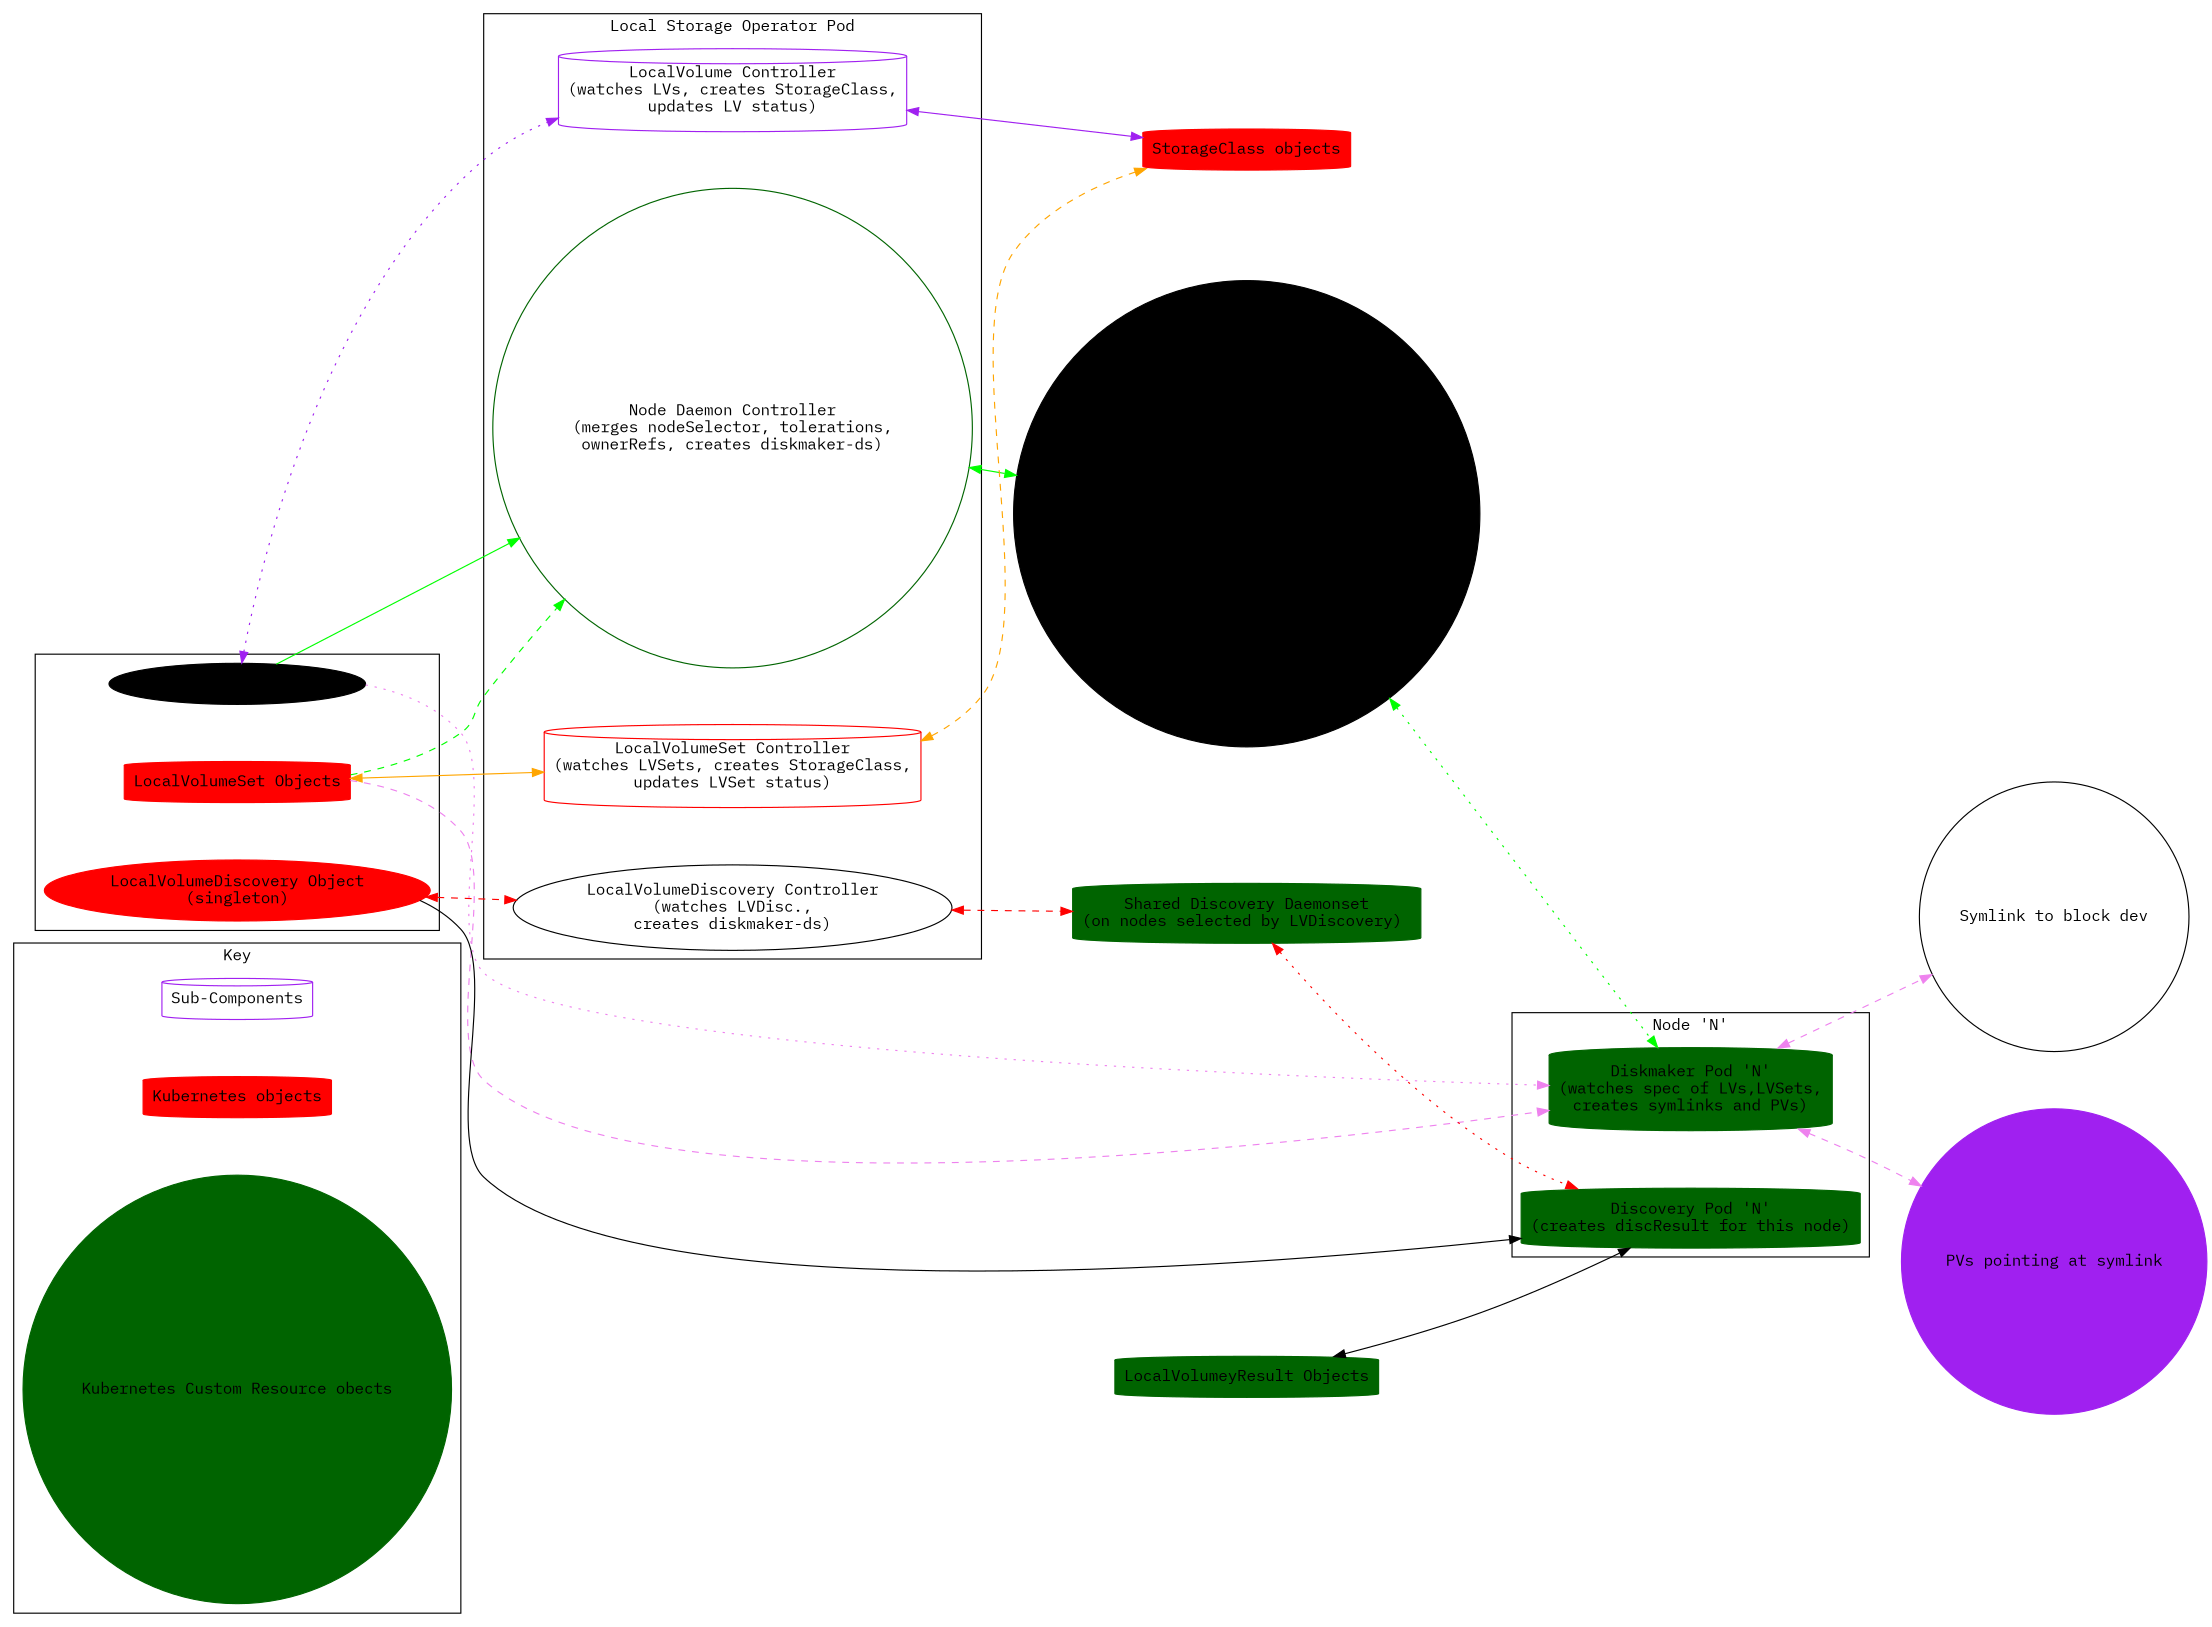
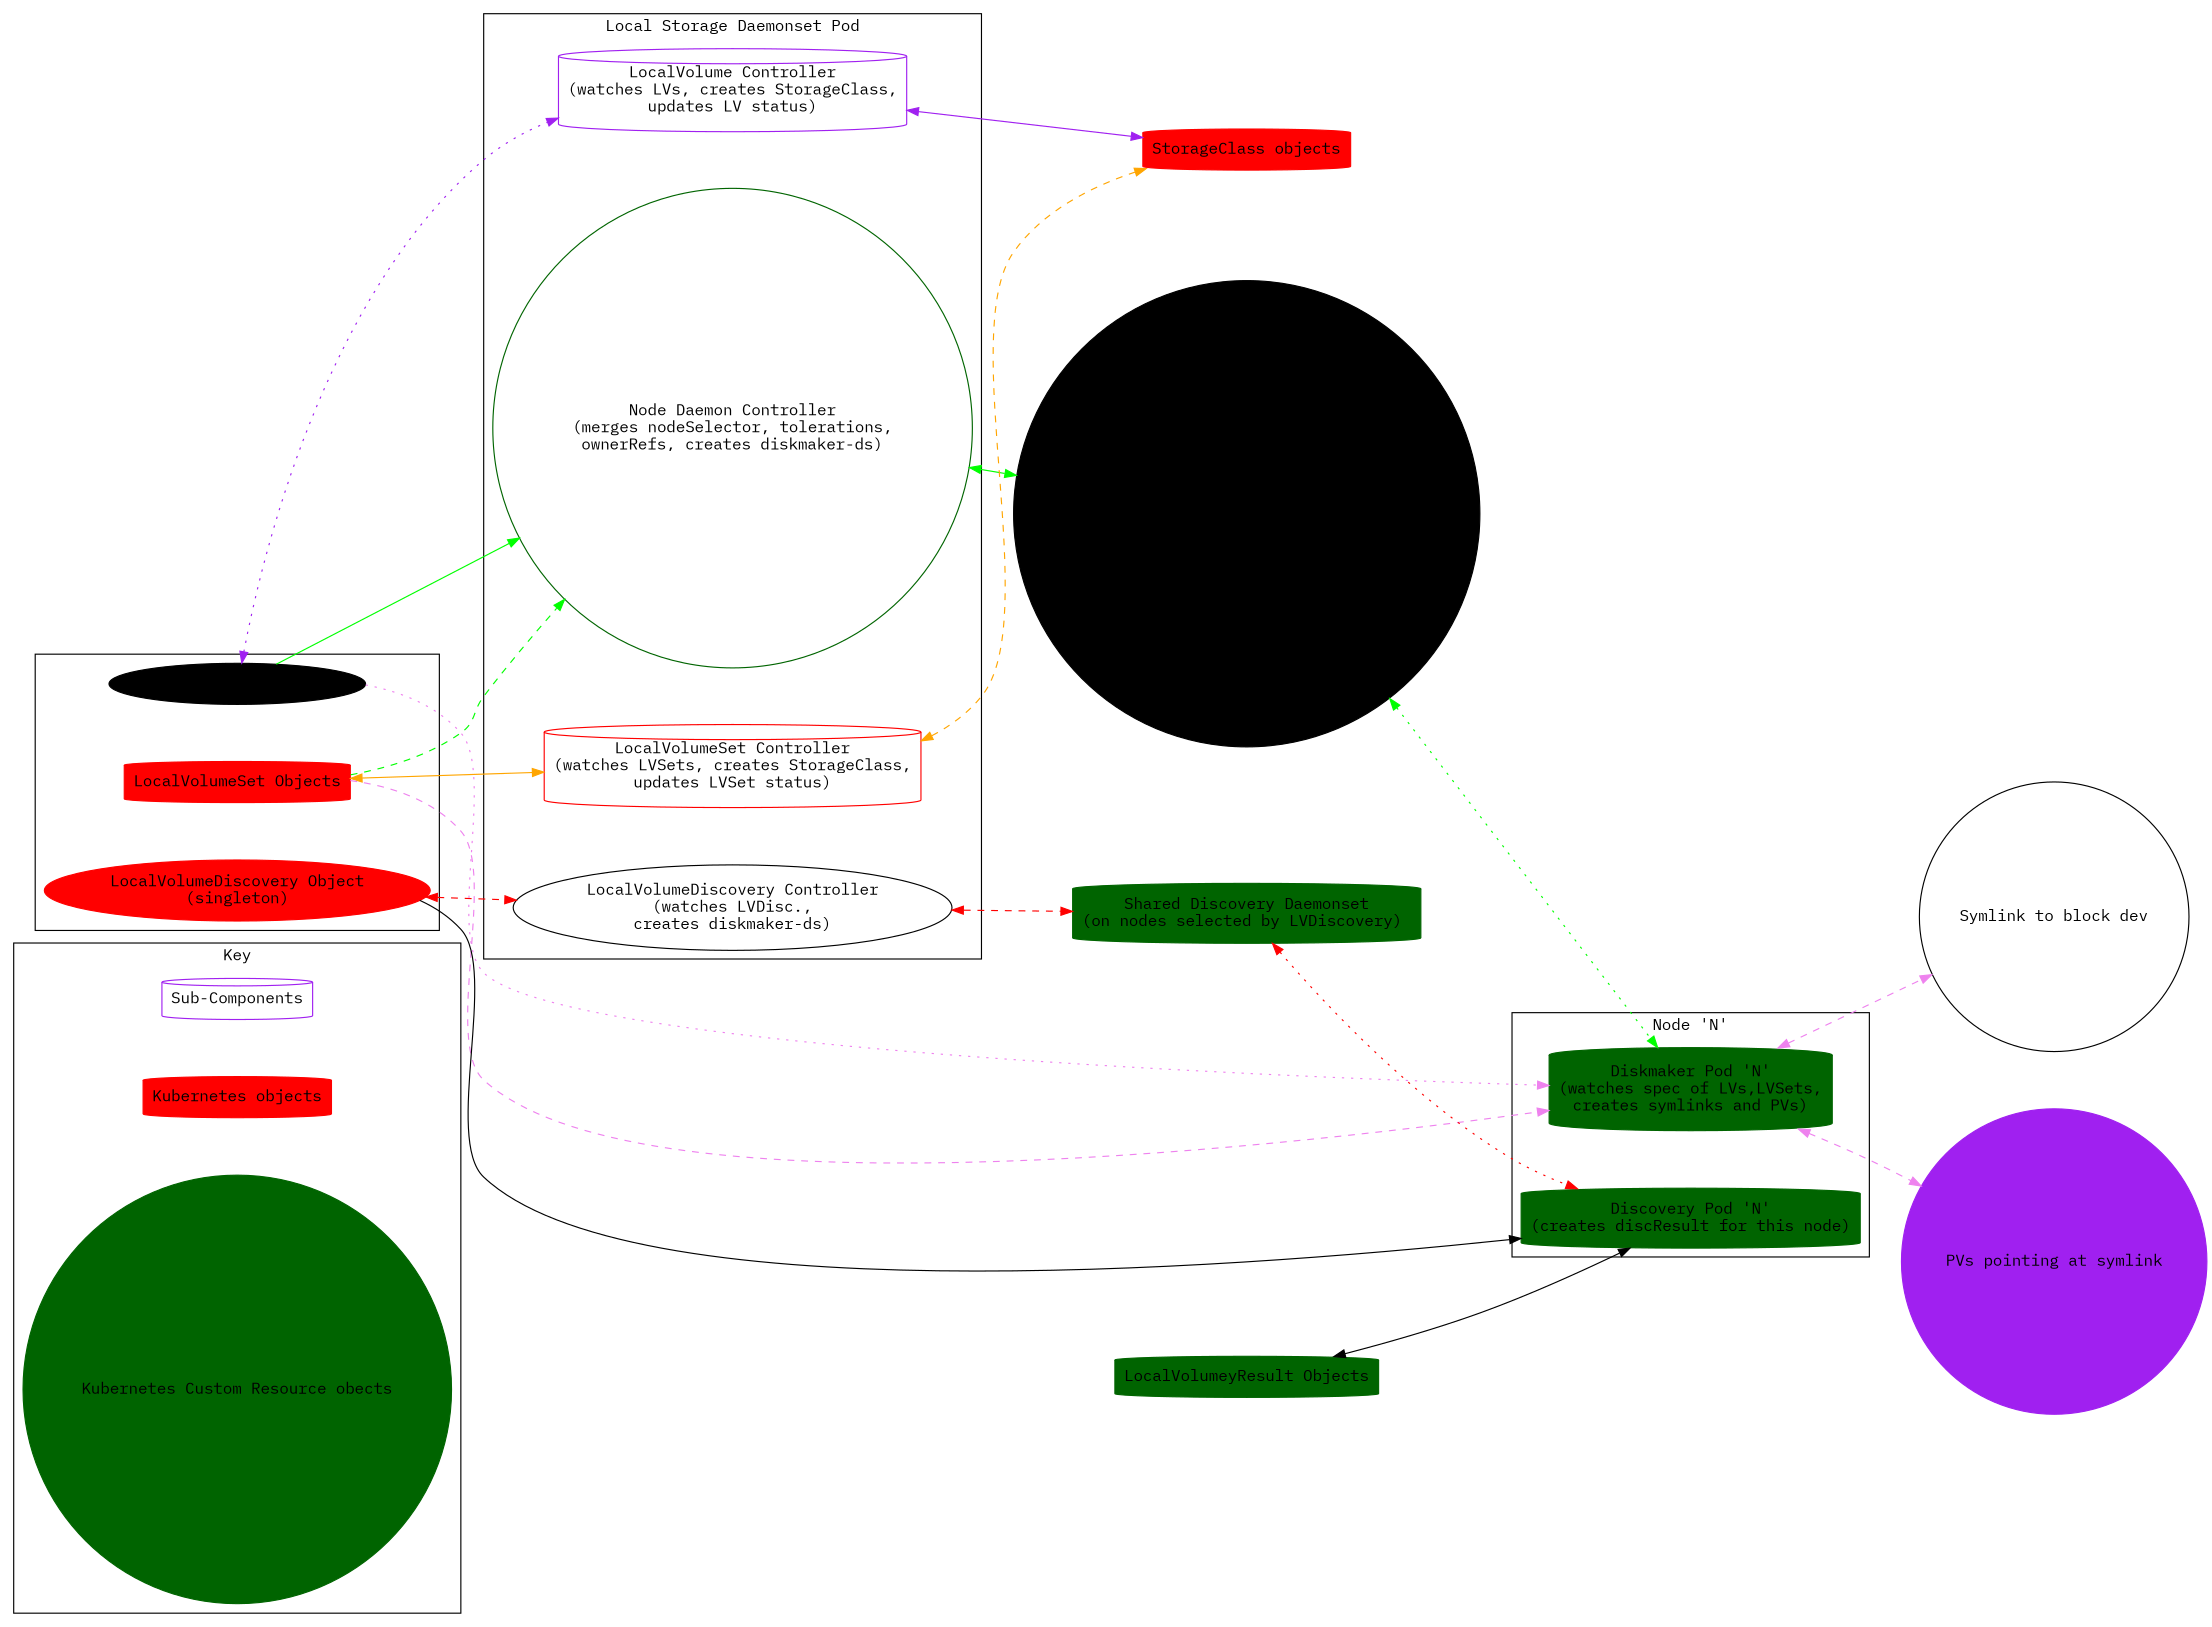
  digraph {
    fontname="IBM Plex Mono"
    nodesep=0.7
    rankdir=LR
    node [color=darkgreen shape=cylinder fontname="IBM Plex Mono" style=filled]
    edge [color=green dir=both style=dashed fontname="IBM Plex Mono"]
    n1 [label="Sub-Components" color=purple style=""]
    n2 [color=red label="Kubernetes objects"]
    n3 [label="Kubernetes Custom Resource obects" shape=circle]
    n4 [color=red label="LocalVolumeSet Objects"]
    n5 [color=black label="LocalVolume Objects" shape=ellipse]
    n6 [color=red label="LocalVolumeDiscovery Object\n(singleton)" shape=ellipse]
    n7 [label="Node Daemon Controller\n(merges nodeSelector, tolerations,\nownerRefs, creates diskmaker-ds)" shape=circle style=""]
    n8 [label="LocalVolume Controller\n(watches LVs, creates StorageClass,\nupdates LV status)" color=purple style=""]
    n9 [label="LocalVolumeSet Controller\n(watches LVSets, creates StorageClass,\nupdates LVSet status)" color=red style=""]
    n10 [label="LocalVolumeDiscovery Controller\n(watches LVDisc.,\ncreates diskmaker-ds)" color=black shape=ellipse style=""]
    n11 [label="Diskmaker Pod 'N'\n(watches spec of LVs,LVSets,\ncreates symlinks and PVs)"]
    n12 [label="Discovery Pod 'N'\n(creates discResult for this node)"]
    n13 [color=black label="Shared Diskmaker Daemonset\n(on nodes selected by LVs,LVSets)" shape=circle]
    n14 [color=red label="StorageClass objects"]
    n15 [label="Shared Discovery Daemonset\n(on nodes selected by LVDiscovery) "]
    n16 [label="Symlink to block dev" color=black shape=circle style=""]
    n17 [label="LocalVolumeyResult Objects"]
    n18 [color=purple label="PVs pointing at symlink" shape=circle]
    subgraph cluster_1 {
      label=Key
      n1
      n2
      n3
    }
    subgraph cluster_2 {
      n4
      n5
      n6
    }
    subgraph cluster_3 {
-     label="Local Storage Operator Pod"
+     label="Local Storage Daemonset Pod"
      n7
      n8
      n9
      n10
    }
    subgraph cluster_4 {
      label="Node 'N'"
      n11
      n12
    }
    n4 -> n7 [dir=forward]
    n4 -> n9 [color=orange style=solid]
    n4 -> n11 [color=violet dir=forward]
    n5 -> n7 [dir=forward style=solid]
    n5 -> n8 [color=purple style=dotted]
    n5 -> n11 [color=violet dir=forward style=dotted]
    n6 -> n10 [color=red]
    n6 -> n12 [dir=forward style=solid color=""]
    n7 -> n13 [style=solid]
    n8 -> n14 [color=purple style=solid]
    n9 -> n14 [color=orange]
    n10 -> n15 [color=red]
    n11 -> n16 [color=violet]
    n11 -> n18 [color=violet]
    n13 -> n11 [style=dotted]
    n15 -> n12 [color=red style=dotted]
    n17 -> n12 [style=solid color=""]
  }
